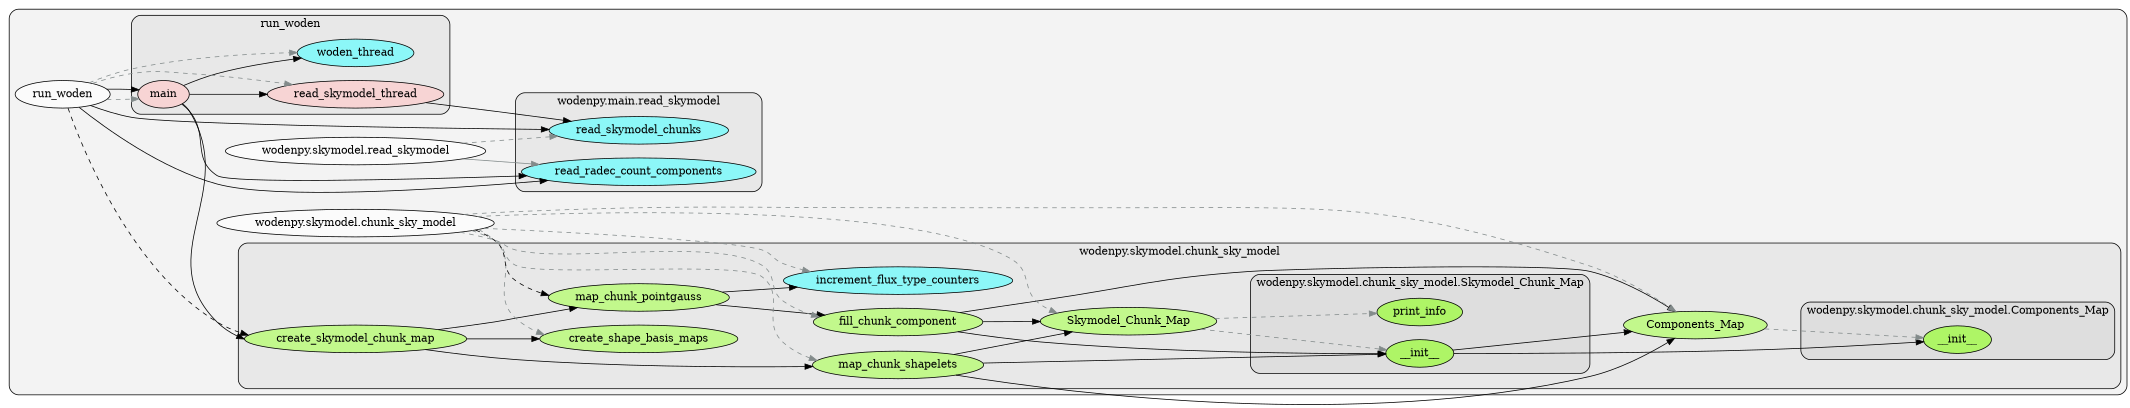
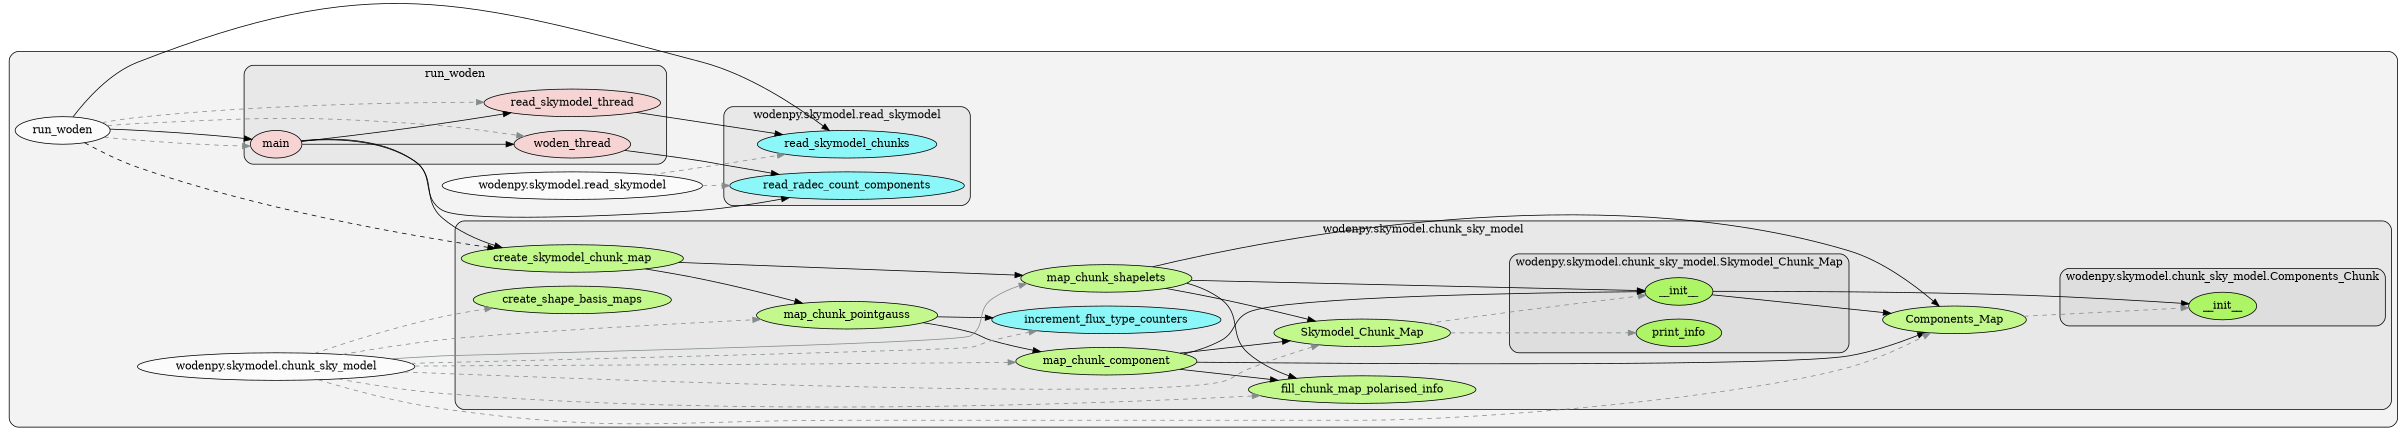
  digraph {
    clusterrank=local
    rankdir=LR
    node [fillcolor="#b2ff65b2" fontcolor="#000000" group=1 style=filled]
    edge [color="#000000" style=solid]
    n1 [fillcolor="#feccccb2" group=0 label=main]
    n2 [fillcolor="#feccccb2" group=0 label=read_skymodel_thread]
-   n3 [fillcolor="#65feffb2" group=0 label=woden_thread]
+   n3 [fillcolor="#feccccb2" group=0 label=woden_thread]
    n4 [fillcolor="#99ff32b2" label=__init__]
    n5 [fillcolor="#99ff32b2" label=__init__]
    n6 [fillcolor="#99ff32b2" label=print_info]
    n7 [label=Components_Map]
    n8 [label=Skymodel_Chunk_Map]
    n9 [label=create_shape_basis_maps]
    n10 [label=create_skymodel_chunk_map]
-   n11 [label=fill_chunk_component]
+   n11 [label=map_chunk_component]
+   n12 [label=fill_chunk_map_polarised_info]
    n13 [fillcolor="#65feffb2" label=increment_flux_type_counters]
    n14 [label=map_chunk_pointgauss]
    n15 [label=map_chunk_shapelets]
    n16 [fillcolor="#65feffb2" group=2 label=read_radec_count_components]
    n17 [fillcolor="#65feffb2" group=2 label=read_skymodel_chunks]
    n18 [fillcolor="#ffffffb2" group=0 label=run_woden]
    n19 [fillcolor="#ffffffb2" label="wodenpy.skymodel.chunk_sky_model"]
    n20 [fillcolor="#ffffffb2" group=2 label="wodenpy.skymodel.read_skymodel"]
    subgraph cluster_1 {
      fillcolor="#80808018"
      style="filled,rounded"
      n18
      n19
      n20
      subgraph cluster_2 {
        fillcolor="#80808018"
        label=run_woden
        style="filled,rounded"
        n1
        n2
        n3
      }
      subgraph cluster_3 {
        fillcolor="#80808018"
        label="wodenpy.skymodel.chunk_sky_model"
        style="filled,rounded"
        n7
        n8
        n9
        n10
        n11
+       n12
        n13
        n14
        n15
        subgraph cluster_4 {
          fillcolor="#80808018"
-         label="wodenpy.skymodel.chunk_sky_model.Components_Map"
+         label="wodenpy.skymodel.chunk_sky_model.Components_Chunk"
          style="filled,rounded"
          n4
        }
        subgraph cluster_5 {
          fillcolor="#80808018"
          label="wodenpy.skymodel.chunk_sky_model.Skymodel_Chunk_Map"
          style="filled,rounded"
          n5
          n6
        }
      }
      subgraph cluster_6 {
        fillcolor="#80808018"
-       label="wodenpy.main.read_skymodel"
+       label="wodenpy.skymodel.read_skymodel"
        style="filled,rounded"
        n16
        n17
      }
    }
    n1 -> n2
    n1 -> n3
    n1 -> n10
    n1 -> n16
    n2 -> n17
    n5 -> n4
    n5 -> n7
    n7 -> n4 [color="#838b8b" style=dashed]
    n8 -> n5 [color="#838b8b" style=dashed]
    n8 -> n6 [color="#838b8b" style=dashed]
-   n10 -> n9
    n10 -> n14
    n10 -> n15
    n11 -> n5
    n11 -> n7
    n11 -> n8
+   n11 -> n12
    n14 -> n11
    n14 -> n13
    n15 -> n5
    n15 -> n7
    n15 -> n8
+   n15 -> n12
    n18 -> n1 [color="#838b8b" style=dashed]
    n18 -> n1
    n18 -> n2 [color="#838b8b" style=dashed]
    n18 -> n3 [color="#838b8b" style=dashed]
    n18 -> n10 [style=dashed]
-   n18 -> n16
+   n3 -> n16
    n18 -> n17
    n19 -> n7 [color="#838b8b" style=dashed]
    n19 -> n8 [color="#838b8b" style=dashed]
    n19 -> n9 [color="#838b8b" style=dashed]
    n19 -> n11 [color="#838b8b" style=dashed]
+   n19 -> n12 [color="#838b8b" style=dashed]
    n19 -> n13 [color="#838b8b" style=dashed]
-   n19 -> n14 [style=dashed]
-   n19 -> n15 [color="#838b8b" style=dashed]
-   n20 -> n16 [color="#838b8b"]
+   n19 -> n14 [color="#838b8b" style=dashed]
+   n19 -> n15 [color="#838b8b"]
+   n20 -> n16 [color="#838b8b" style=dashed]
    n20 -> n17 [color="#838b8b" style=dashed]
  }
